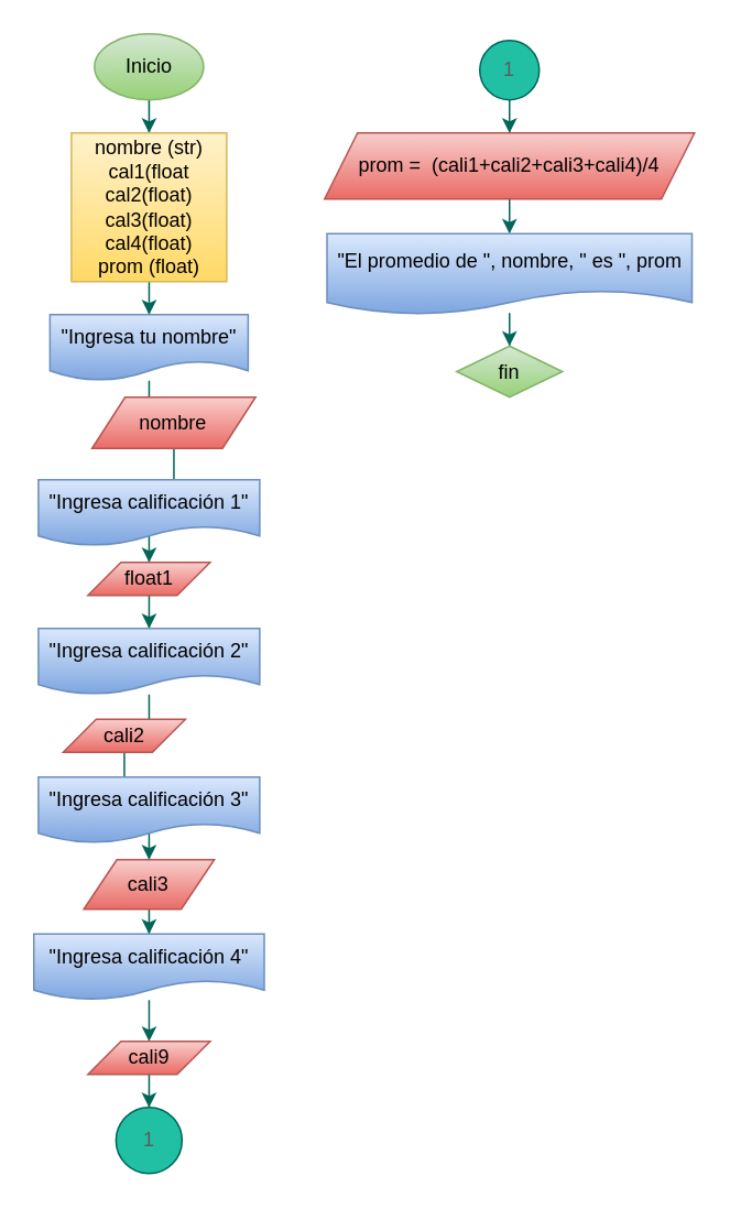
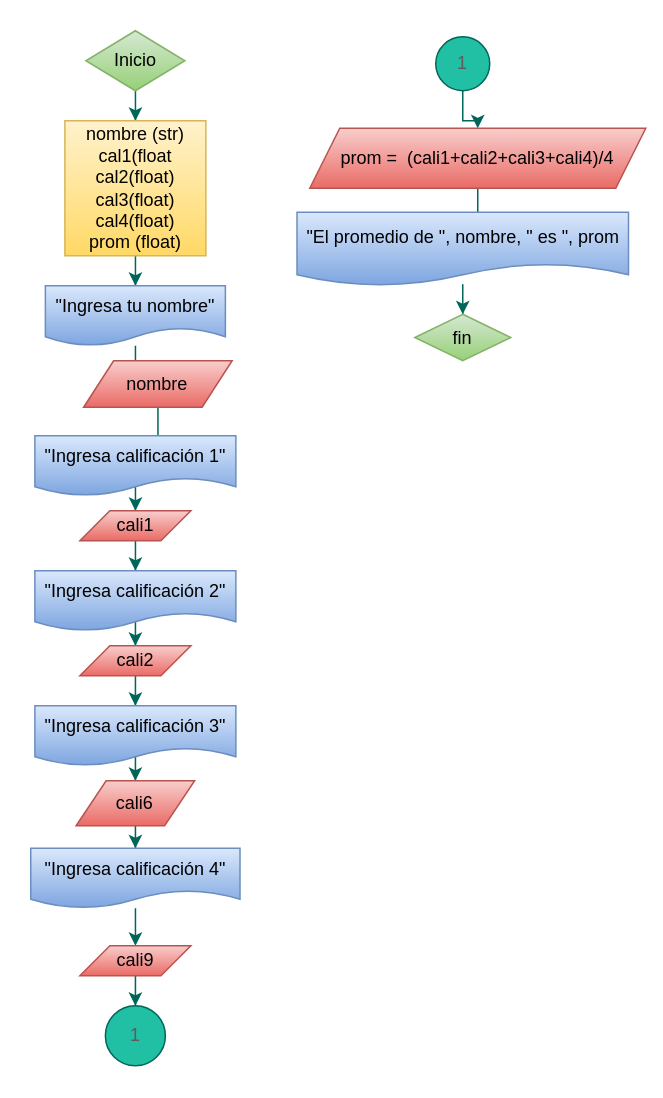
  <mxCell id="0" />
  <mxCell id="1" parent="0" />
  <mxCell id="2" value="" style="edgeStyle=orthogonalEdgeStyle;rounded=0;orthogonalLoop=1;jettySize=auto;html=1;strokeColor=#006658;fontColor=#5C5C5C;fillColor=#21C0A5;" edge="1" parent="1" source="3" target="5"><mxGeometry relative="1" as="geometry" /></mxCell>
- <mxCell id="3" value="Inicio" style="ellipse;whiteSpace=wrap;html=1;fillColor=#d5e8d4;strokeColor=#82b366;gradientColor=#97d077;" vertex="1" parent="1"><mxGeometry x="56.75" y="20" width="66" height="40" as="geometry" /></mxCell>
+ <mxCell id="3" value="Inicio" style="rhombus;whiteSpace=wrap;html=1;fillColor=#d5e8d4;strokeColor=#82b366;gradientColor=#97d077;" vertex="1" parent="1"><mxGeometry x="56.75" y="20" width="66" height="40" as="geometry" /></mxCell>
  <mxCell id="4" value="" style="edgeStyle=orthogonalEdgeStyle;rounded=0;orthogonalLoop=1;jettySize=auto;html=1;strokeColor=#006658;fontColor=#5C5C5C;fillColor=#21C0A5;" edge="1" parent="1" source="5" target="7"><mxGeometry relative="1" as="geometry" /></mxCell>
  <mxCell id="5" value="nombre (str)&lt;br&gt;cal1(float&lt;br&gt;cal2(float)&lt;br&gt;cal3(float)&lt;br&gt;cal4(float)&lt;br&gt;prom (float)" style="rounded=0;whiteSpace=wrap;html=1;strokeColor=#d6b656;fillColor=#fff2cc;gradientColor=#ffd966;" vertex="1" parent="1"><mxGeometry x="42.75" y="80" width="94" height="90" as="geometry" /></mxCell>
  <mxCell id="6" value="" style="edgeStyle=orthogonalEdgeStyle;rounded=0;orthogonalLoop=1;jettySize=auto;html=1;strokeColor=#006658;fontColor=#5C5C5C;fillColor=#21C0A5;" edge="1" parent="1" source="7" target="9"><mxGeometry relative="1" as="geometry" /></mxCell>
  <mxCell id="7" value="&quot;Ingresa tu nombre&quot;" style="shape=document;whiteSpace=wrap;html=1;boundedLbl=1;strokeColor=#6c8ebf;fillColor=#dae8fc;gradientColor=#7ea6e0;" vertex="1" parent="1"><mxGeometry x="29.75" y="190" width="120" height="40" as="geometry" /></mxCell>
  <mxCell id="8" value="" style="edgeStyle=orthogonalEdgeStyle;rounded=0;orthogonalLoop=1;jettySize=auto;html=1;strokeColor=#006658;fontColor=#5C5C5C;fillColor=#21C0A5;" edge="1" parent="1" source="9" target="11"><mxGeometry relative="1" as="geometry" /></mxCell>
  <mxCell id="9" value="nombre" style="shape=parallelogram;perimeter=parallelogramPerimeter;whiteSpace=wrap;html=1;fixedSize=1;strokeColor=#b85450;fillColor=#f8cecc;gradientColor=#ea6b66;" vertex="1" parent="1"><mxGeometry x="55.25" y="240" width="99" height="31" as="geometry" /></mxCell>
  <mxCell id="10" value="" style="edgeStyle=orthogonalEdgeStyle;rounded=0;orthogonalLoop=1;jettySize=auto;html=1;strokeColor=#006658;fontColor=#5C5C5C;fillColor=#21C0A5;" edge="1" parent="1" source="11" target="13"><mxGeometry relative="1" as="geometry" /></mxCell>
  <mxCell id="11" value="&quot;Ingresa calificación 1&quot;" style="shape=document;whiteSpace=wrap;html=1;boundedLbl=1;strokeColor=#6c8ebf;fillColor=#dae8fc;gradientColor=#7ea6e0;" vertex="1" parent="1"><mxGeometry x="22.75" y="290" width="134" height="40" as="geometry" /></mxCell>
  <mxCell id="12" value="" style="edgeStyle=orthogonalEdgeStyle;rounded=0;orthogonalLoop=1;jettySize=auto;html=1;strokeColor=#006658;fontColor=#5C5C5C;fillColor=#21C0A5;" edge="1" parent="1" source="13" target="15"><mxGeometry relative="1" as="geometry" /></mxCell>
- <mxCell id="13" value="float1" style="shape=parallelogram;perimeter=parallelogramPerimeter;whiteSpace=wrap;html=1;fixedSize=1;strokeColor=#b85450;fillColor=#f8cecc;gradientColor=#ea6b66;" vertex="1" parent="1"><mxGeometry x="52.75" y="340" width="74" height="20" as="geometry" /></mxCell>
+ <mxCell id="13" value="cali1" style="shape=parallelogram;perimeter=parallelogramPerimeter;whiteSpace=wrap;html=1;fixedSize=1;strokeColor=#b85450;fillColor=#f8cecc;gradientColor=#ea6b66;" vertex="1" parent="1"><mxGeometry x="52.75" y="340" width="74" height="20" as="geometry" /></mxCell>
  <mxCell id="14" style="edgeStyle=orthogonalEdgeStyle;rounded=0;orthogonalLoop=1;jettySize=auto;html=1;entryX=0.5;entryY=0;entryDx=0;entryDy=0;strokeColor=#006658;fontColor=#5C5C5C;fillColor=#21C0A5;" edge="1" parent="1" source="15" target="17"><mxGeometry relative="1" as="geometry" /></mxCell>
  <mxCell id="15" value="&quot;Ingresa calificación 2&quot;" style="shape=document;whiteSpace=wrap;html=1;boundedLbl=1;strokeColor=#6c8ebf;fillColor=#dae8fc;gradientColor=#7ea6e0;" vertex="1" parent="1"><mxGeometry x="22.75" y="380" width="134" height="40" as="geometry" /></mxCell>
  <mxCell id="16" style="edgeStyle=orthogonalEdgeStyle;rounded=0;orthogonalLoop=1;jettySize=auto;html=1;entryX=0.5;entryY=0;entryDx=0;entryDy=0;strokeColor=#006658;fontColor=#5C5C5C;fillColor=#21C0A5;" edge="1" parent="1" source="17" target="19"><mxGeometry relative="1" as="geometry" /></mxCell>
- <mxCell id="17" value="cali2" style="shape=parallelogram;perimeter=parallelogramPerimeter;whiteSpace=wrap;html=1;fixedSize=1;strokeColor=#b85450;fillColor=#f8cecc;gradientColor=#ea6b66;" vertex="1" parent="1"><mxGeometry x="37.75" y="435" width="74" height="20" as="geometry" /></mxCell>
+ <mxCell id="17" value="cali2" style="shape=parallelogram;perimeter=parallelogramPerimeter;whiteSpace=wrap;html=1;fixedSize=1;strokeColor=#b85450;fillColor=#f8cecc;gradientColor=#ea6b66;" vertex="1" parent="1"><mxGeometry x="52.75" y="430" width="74" height="20" as="geometry" /></mxCell>
  <mxCell id="18" style="edgeStyle=orthogonalEdgeStyle;rounded=0;orthogonalLoop=1;jettySize=auto;html=1;entryX=0.5;entryY=0;entryDx=0;entryDy=0;strokeColor=#006658;fontColor=#5C5C5C;fillColor=#21C0A5;" edge="1" parent="1" source="19" target="21"><mxGeometry relative="1" as="geometry" /></mxCell>
  <mxCell id="19" value="&quot;Ingresa calificación 3&quot;" style="shape=document;whiteSpace=wrap;html=1;boundedLbl=1;strokeColor=#6c8ebf;fillColor=#dae8fc;gradientColor=#7ea6e0;" vertex="1" parent="1"><mxGeometry x="22.75" y="470" width="134" height="40" as="geometry" /></mxCell>
  <mxCell id="20" style="edgeStyle=orthogonalEdgeStyle;rounded=0;orthogonalLoop=1;jettySize=auto;html=1;entryX=0.5;entryY=0;entryDx=0;entryDy=0;strokeColor=#006658;fontColor=#5C5C5C;fillColor=#21C0A5;" edge="1" parent="1" source="21" target="23"><mxGeometry relative="1" as="geometry" /></mxCell>
- <mxCell id="21" value="cali3" style="shape=parallelogram;perimeter=parallelogramPerimeter;whiteSpace=wrap;html=1;fixedSize=1;strokeColor=#b85450;fillColor=#f8cecc;gradientColor=#ea6b66;" vertex="1" parent="1"><mxGeometry x="50.25" y="520" width="79" height="30" as="geometry" /></mxCell>
+ <mxCell id="21" value="cali6" style="shape=parallelogram;perimeter=parallelogramPerimeter;whiteSpace=wrap;html=1;fixedSize=1;strokeColor=#b85450;fillColor=#f8cecc;gradientColor=#ea6b66;" vertex="1" parent="1"><mxGeometry x="50.25" y="520" width="79" height="30" as="geometry" /></mxCell>
  <mxCell id="22" value="" style="edgeStyle=orthogonalEdgeStyle;rounded=0;orthogonalLoop=1;jettySize=auto;html=1;strokeColor=#006658;fontColor=#5C5C5C;fillColor=#21C0A5;" edge="1" parent="1" source="23" target="25"><mxGeometry relative="1" as="geometry" /></mxCell>
  <mxCell id="23" value="&quot;Ingresa calificación 4&quot;" style="shape=document;whiteSpace=wrap;html=1;boundedLbl=1;strokeColor=#6c8ebf;fillColor=#dae8fc;gradientColor=#7ea6e0;" vertex="1" parent="1"><mxGeometry x="20" y="565" width="139.5" height="40" as="geometry" /></mxCell>
  <mxCell id="24" value="" style="edgeStyle=orthogonalEdgeStyle;rounded=0;orthogonalLoop=1;jettySize=auto;html=1;strokeColor=#006658;fontColor=#5C5C5C;fillColor=#21C0A5;" edge="1" parent="1" source="25" target="26"><mxGeometry relative="1" as="geometry" /></mxCell>
  <mxCell id="25" value="cali9" style="shape=parallelogram;perimeter=parallelogramPerimeter;whiteSpace=wrap;html=1;fixedSize=1;strokeColor=#b85450;fillColor=#f8cecc;gradientColor=#ea6b66;" vertex="1" parent="1"><mxGeometry x="52.75" y="630" width="74" height="20" as="geometry" /></mxCell>
  <mxCell id="26" value="1" style="ellipse;whiteSpace=wrap;html=1;aspect=fixed;strokeColor=#006658;fontColor=#5C5C5C;fillColor=#21C0A5;" vertex="1" parent="1"><mxGeometry x="69.75" y="670" width="40" height="40" as="geometry" /></mxCell>
  <mxCell id="27" value="" style="edgeStyle=orthogonalEdgeStyle;rounded=0;orthogonalLoop=1;jettySize=auto;html=1;strokeColor=#006658;fontColor=#5C5C5C;fillColor=#21C0A5;" edge="1" parent="1" source="28" target="30"><mxGeometry relative="1" as="geometry" /></mxCell>
  <mxCell id="28" value="1" style="ellipse;whiteSpace=wrap;html=1;aspect=fixed;strokeColor=#006658;fontColor=#5C5C5C;fillColor=#21C0A5;" vertex="1" parent="1"><mxGeometry x="290" y="24" width="36" height="36" as="geometry" /></mxCell>
  <mxCell id="29" value="" style="edgeStyle=orthogonalEdgeStyle;rounded=0;orthogonalLoop=1;jettySize=auto;html=1;strokeColor=#006658;fontColor=#5C5C5C;fillColor=#21C0A5;" edge="1" parent="1" source="30" target="32"><mxGeometry relative="1" as="geometry" /></mxCell>
- <mxCell id="30" value="prom =&amp;nbsp; (cali1+cali2+cali3+cali4)/4" style="shape=parallelogram;perimeter=parallelogramPerimeter;whiteSpace=wrap;html=1;fixedSize=1;strokeColor=#b85450;fillColor=#f8cecc;gradientColor=#ea6b66;" vertex="1" parent="1"><mxGeometry x="196" y="80" width="224" height="40" as="geometry" /></mxCell>
+ <mxCell id="30" value="prom =&amp;nbsp; (cali1+cali2+cali3+cali4)/4" style="shape=parallelogram;perimeter=parallelogramPerimeter;whiteSpace=wrap;html=1;fixedSize=1;strokeColor=#b85450;fillColor=#f8cecc;gradientColor=#ea6b66;" vertex="1" parent="1"><mxGeometry x="206" y="85" width="224" height="40" as="geometry" /></mxCell>
  <mxCell id="31" value="" style="edgeStyle=orthogonalEdgeStyle;rounded=0;orthogonalLoop=1;jettySize=auto;html=1;strokeColor=#006658;fontColor=#5C5C5C;fillColor=#21C0A5;" edge="1" parent="1" source="32" target="33"><mxGeometry relative="1" as="geometry" /></mxCell>
  <mxCell id="32" value="&quot;El promedio de &quot;, nombre, &quot; es &quot;, prom" style="shape=document;whiteSpace=wrap;html=1;boundedLbl=1;fillColor=#dae8fc;strokeColor=#6c8ebf;gradientColor=#7ea6e0;" vertex="1" parent="1"><mxGeometry x="197.5" y="141" width="221" height="49" as="geometry" /></mxCell>
  <mxCell id="33" value="fin" style="rhombus;whiteSpace=wrap;html=1;fillColor=#d5e8d4;strokeColor=#82b366;gradientColor=#97d077;" vertex="1" parent="1"><mxGeometry x="276" y="209" width="64" height="31" as="geometry" /></mxCell>
